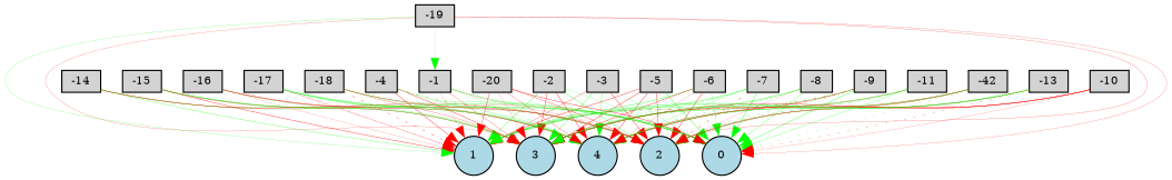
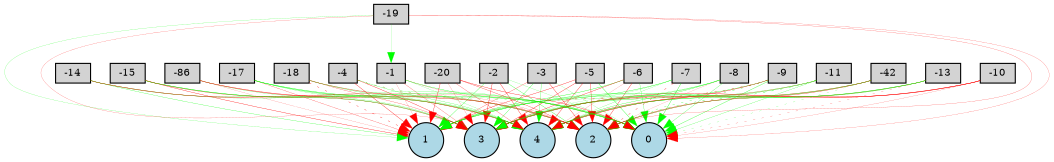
  digraph {
    node [fillcolor=lightgray fontsize=9 shape=box style=filled]
    edge [color=red penwidth=0.30000000000000004 style=solid]
    -1 [height=0.2 width=0.2]
    0 [fillcolor=lightblue height=0.2 shape=circle width=0.2]
    1 [fillcolor=lightblue height=0.2 shape=circle width=0.2]
    2 [fillcolor=lightblue height=0.2 shape=circle width=0.2]
    3 [fillcolor=lightblue height=0.2 shape=circle width=0.2]
    4 [fillcolor=lightblue height=0.2 shape=circle width=0.2]
    -2 [height=0.2 width=0.2]
    -3 [height=0.2 width=0.2]
    -4 [height=0.2 width=0.2]
    -5 [height=0.2 width=0.2]
    -6 [height=0.2 width=0.2]
    -7 [height=0.2 width=0.2]
    -8 [height=0.2 width=0.2]
    -9 [height=0.2 width=0.2]
    -10 [height=0.2 width=0.2]
    -11 [height=0.2 width=0.2]
    n17 [height=0.2 label=-42 width=0.2]
    -13 [height=0.2 width=0.2]
    -14 [height=0.2 width=0.2]
    -15 [height=0.2 width=0.2]
-   -16 [height=0.2 width=0.2]
+   -16 [height=0.2 width=0.2 label=-86]
    -17 [height=0.2 width=0.2]
    -18 [height=0.2 width=0.2]
    -19 [height=0.2 width=0.2]
    -20 [height=0.2 width=0.2]
    -1 -> 0 [color=green penwidth=0.2908214545266882]
    -1 -> 1 [penwidth=0.11235901816236177]
    -1 -> 2 [penwidth=0.12349039360179925]
    -1 -> 3 [penwidth=0.18648186383939017]
    -1 -> 4 [color=green penwidth=0.12974930485247696]
    -2 -> 0 [color=green penwidth=0.13434888528741917]
    -2 -> 1 [color=green penwidth=0.24533618442091373]
    -2 -> 2 [color=green penwidth=0.2537202988756879]
    -2 -> 3
    -2 -> 4 [penwidth=0.29509634618167657]
    -3 -> 0 [color=green penwidth=0.12218673879231892]
    -3 -> 1 [penwidth=0.2071828386105448]
    -3 -> 2 [penwidth=0.29522467905451977]
    -3 -> 3 [color=green penwidth=0.2405519388284932]
    -3 -> 4 [color=green penwidth=0.22867987622800054]
    -4 -> 0 [color=green penwidth=0.20468444724791535 style=dotted]
    -4 -> 1 [penwidth=0.29951353992882024]
    -4 -> 2 [penwidth=0.15221401602453413 style=dotted]
    -4 -> 3
    -4 -> 4 [color=green penwidth=0.19459286189549155]
    -5 -> 0 [color=green penwidth=0.28861774882810554]
    -5 -> 1 [penwidth=0.2938723478848071]
    -5 -> 2
    -5 -> 3 [penwidth=0.2963200617022218]
    -5 -> 4 [penwidth=0.2860811512229149]
    -6 -> 0 [color=green penwidth=0.20652676690956284]
    -6 -> 1 [color=green penwidth=0.29850226893789567]
    -6 -> 2 [penwidth=0.29699113501285324]
    -6 -> 3 [penwidth=0.29775800154565873]
    -6 -> 4 [penwidth=0.11262492840936372]
    -7 -> 0 [color=green penwidth=0.29391425940582344]
    -7 -> 1 [color=green]
    -7 -> 2 [penwidth=0.2997795761208697 style=dotted]
    -7 -> 3 [color=green penwidth=0.10249620799657541]
    -7 -> 4 [color=green penwidth=0.13317676241974707]
    -8 -> 0 [color=green penwidth=0.20384280603468685]
    -8 -> 1 [color=green penwidth=0.1307106349902931]
    -8 -> 2 [penwidth=0.1056513421452839]
    -8 -> 3 [color=green penwidth=0.27084308086359044]
-   -8 -> 4 [color=green penwidth=0.24634667557138853 style=dotted]
+   -8 -> 4 [color=green penwidth=0.24634667557138853]
    -9 -> 0 [color=green penwidth=0.2723690193126792]
    -9 -> 1 [style=dotted]
    -9 -> 2 [color=green penwidth=0.2387397010728478 style=dotted]
    -9 -> 3 [color=green]
    -9 -> 4
    -10 -> 0 [penwidth=0.12071984431423169]
    -10 -> 2 [penwidth=0.2486173529483898]
    -10 -> 3 [penwidth=0.298800847782143]
    -10 -> 4
    -11 -> 0 [color=green penwidth=0.18771999636584524]
    -11 -> 1 [color=green penwidth=0.18466978135492124]
    -11 -> 2 [color=green penwidth=0.289578457199846 style=dotted]
    -11 -> 3 [penwidth=0.18503810698653209]
    -11 -> 4 [color=green penwidth=0.2512183585369554]
    n17 -> 0 [color=green penwidth=0.1489873722176252 style=dotted]
    n17 -> 1 [color=green penwidth=0.118753344491007]
    n17 -> 2 [penwidth=0.2987251217854393]
    n17 -> 3 [penwidth=0.29500473350618955]
    n17 -> 4 [color=green]
    -13 -> 0 [penwidth=0.16396052646040105 style=dotted]
    -13 -> 1 [color=green penwidth=0.29847579234517746]
    -13 -> 2 [color=green penwidth=0.2340485670906747]
    -13 -> 3 [color=green penwidth=0.29645033204832694]
    -13 -> 4 [penwidth=0.14920572396535742]
    -14 -> 0 [color=green penwidth=0.16033847986491379]
    -14 -> 1 [color=green penwidth=0.2171721283667533]
    -14 -> 2 [penwidth=0.18026208900735025]
    -14 -> 3 [color=green penwidth=0.19150979597704015]
    -14 -> 4 [penwidth=0.26902767296314445]
    -15 -> 0 [color=green penwidth=0.27293800184844114]
    -15 -> 1
    -15 -> 2 [color=green penwidth=0.22940570002170652]
    -15 -> 3 [penwidth=0.23712502972073587]
    -15 -> 4 [color=green penwidth=0.13766936450394981]
    -16 -> 0 [penwidth=0.11425279966303122]
    -16 -> 1 [penwidth=0.10921705221925122]
    -16 -> 2 [penwidth=0.18078008782636745]
    -16 -> 3 [color=green penwidth=0.19355287067320065]
    -16 -> 4 [penwidth=0.2567388443386588]
    -17 -> 0 [color=green penwidth=0.2957092259440626]
    -17 -> 1 [penwidth=0.19518274384810236]
    -17 -> 2 [color=green penwidth=0.1104527242621906]
    -17 -> 3 [color=green penwidth=0.1671925119789194]
    -17 -> 4 [color=green penwidth=0.29832965031736447]
    -18 -> 0 [color=green penwidth=0.13104535065822706]
    -18 -> 1 [penwidth=0.29439963763705457 style=dotted]
    -18 -> 2 [penwidth=0.2911190888337405]
    -18 -> 3 [penwidth=0.18964539882009723]
    -18 -> 4 [color=green penwidth=0.19331521318481154]
    -19 -> -1 [color=green penwidth=0.11666316243252389]
    -19 -> 0 [penwidth=0.13873487600798026]
    -19 -> 1 [color=green penwidth=0.14091595329187634]
    -19 -> 2 [penwidth=0.1572672851653022]
    -19 -> 3 [penwidth=0.13991054582987866]
    -20 -> 0 [penwidth=0.2982595541854184]
    -20 -> 1 [penwidth=0.2941183079607135]
    -20 -> 2 [penwidth=0.24589854952553558]
    -20 -> 3 [penwidth=0.12711663296899353]
    -20 -> 4 [penwidth=0.20450971705706072]
  }
